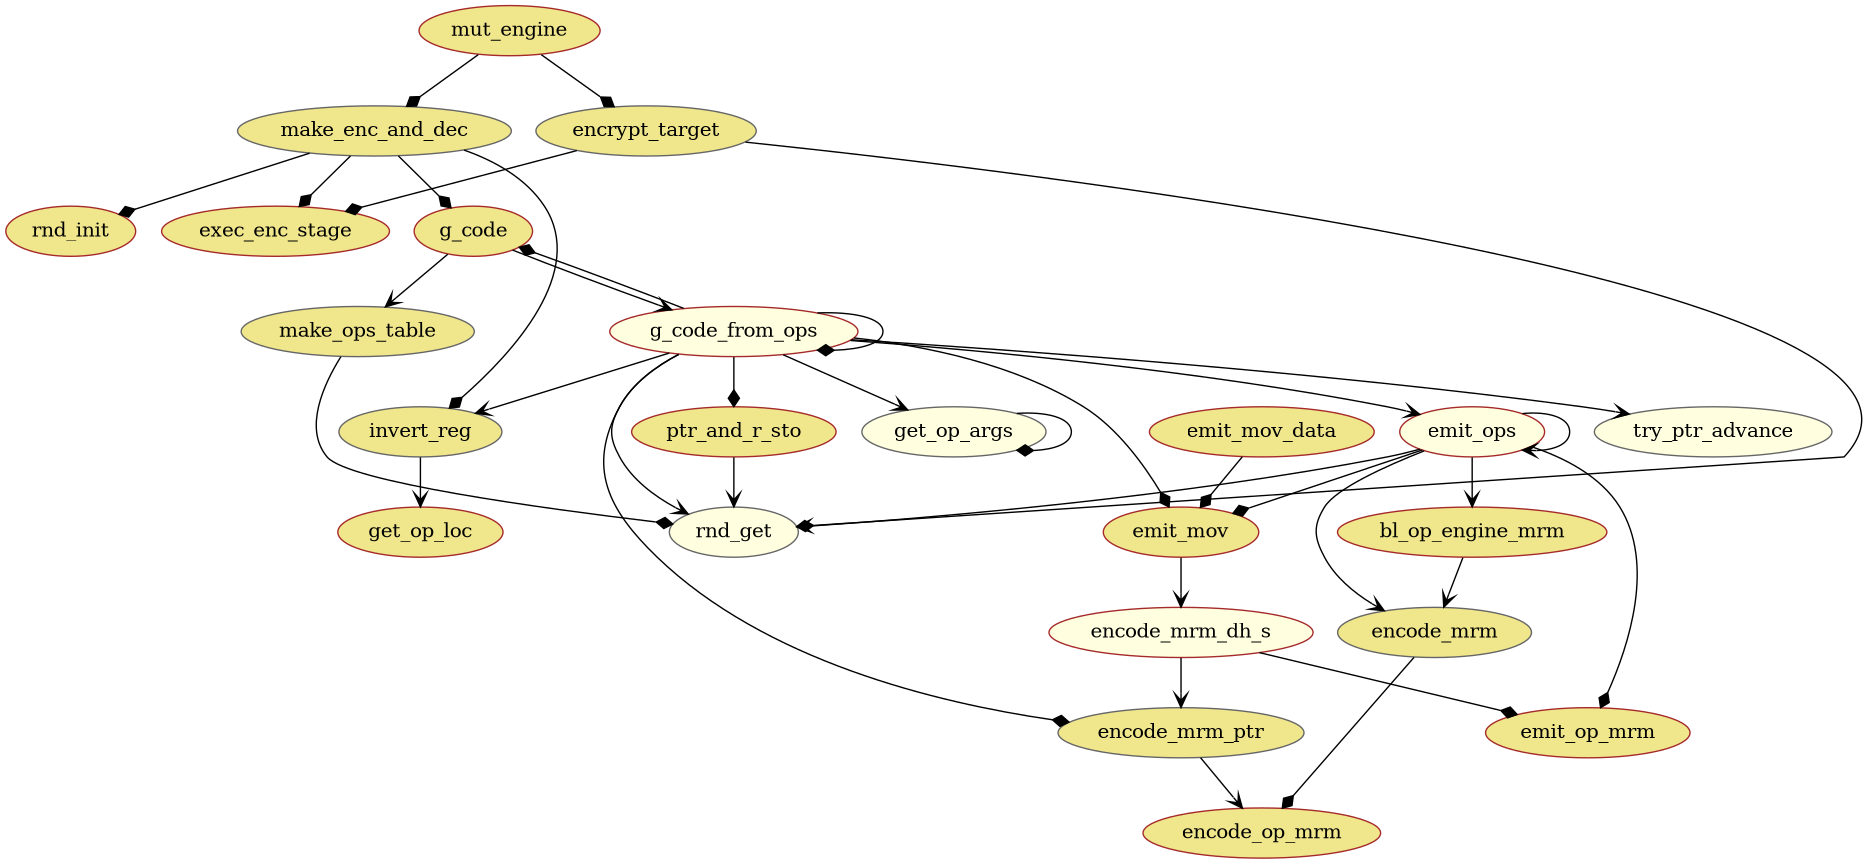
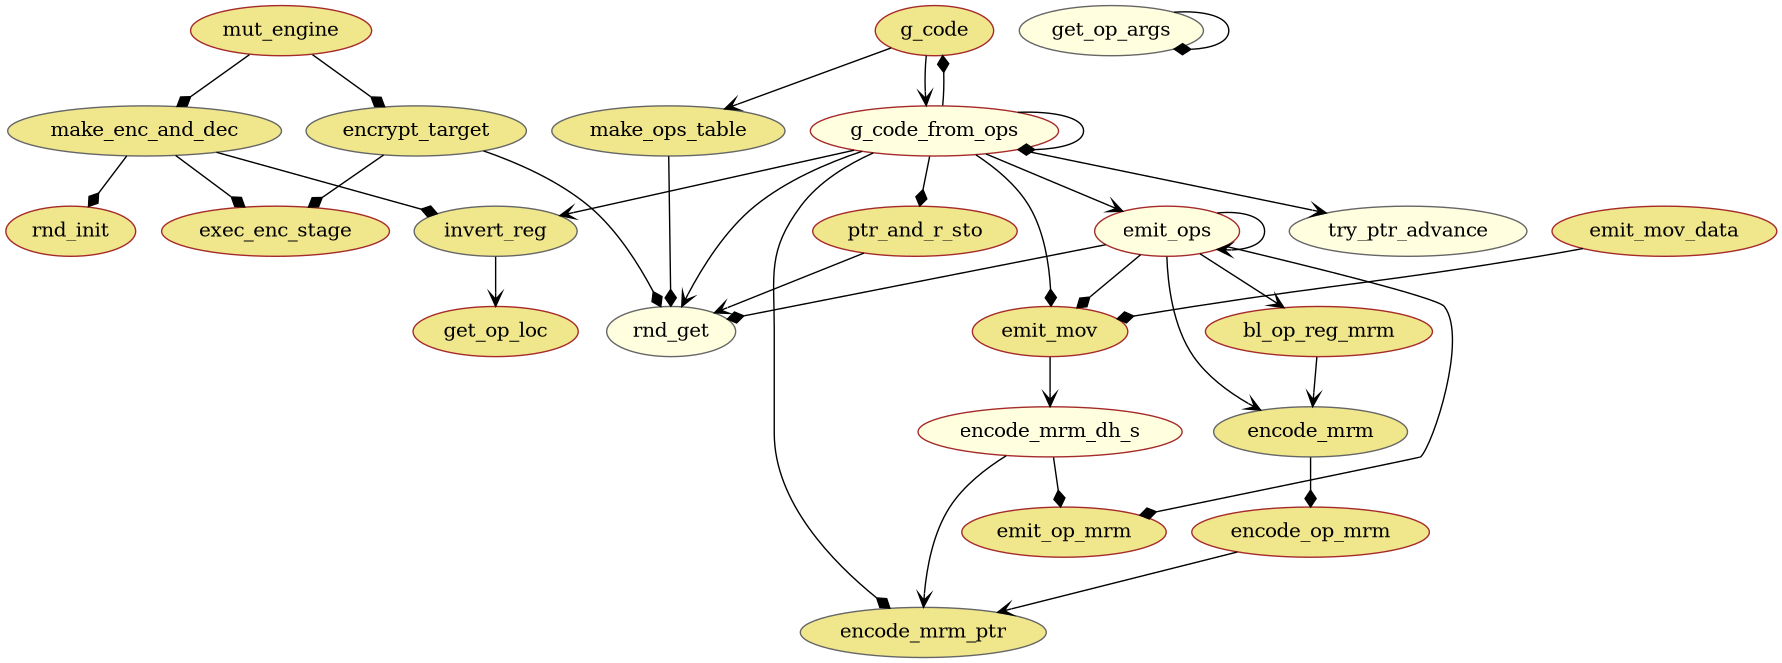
  digraph {
    ordering=out
    splines=true
    node [color=brown fillcolor=khaki style=filled]
    edge [arrowhead=diamond]
    make_enc_and_dec [color=gray40]
    mut_engine
    encrypt_target [color=gray40]
    rnd_init
    exec_enc_stage
    g_code
    n7 [color=gray40 label=invert_reg]
    rnd_get [color=gray40 fillcolor=lightyellow]
    make_ops_table [color=gray40]
    g_code_from_ops [fillcolor=lightyellow]
    get_op_loc
    encode_mrm_ptr [color=gray40]
    get_op_args [color=gray40 fillcolor=lightyellow]
    ptr_and_r_sto
    emit_mov
    emit_ops [fillcolor=lightyellow]
    try_ptr_advance [color=gray40 fillcolor=lightyellow]
    encode_mrm [color=gray40]
    encode_op_mrm
-   bl_op_reg_mrm [label=bl_op_engine_mrm]
+   bl_op_reg_mrm
    encode_mrm_dh_s [fillcolor=lightyellow]
    emit_op_mrm
    emit_mov_data
    make_enc_and_dec -> rnd_init
    make_enc_and_dec -> exec_enc_stage
-   make_enc_and_dec -> g_code
    make_enc_and_dec -> n7
    mut_engine -> make_enc_and_dec
    mut_engine -> encrypt_target
    encrypt_target -> exec_enc_stage
    encrypt_target -> rnd_get
    g_code -> make_ops_table [arrowhead=vee]
    g_code -> g_code_from_ops [arrowhead=vee]
    n7 -> get_op_loc [arrowhead=vee]
    make_ops_table -> rnd_get
    g_code_from_ops -> g_code
    g_code_from_ops -> n7 [arrowhead=vee]
    g_code_from_ops -> rnd_get [arrowhead=vee]
    g_code_from_ops -> g_code_from_ops
    g_code_from_ops -> encode_mrm_ptr
-   g_code_from_ops -> get_op_args [arrowhead=vee]
    g_code_from_ops -> ptr_and_r_sto
    g_code_from_ops -> emit_mov
    g_code_from_ops -> emit_ops [arrowhead=vee]
    g_code_from_ops -> try_ptr_advance [arrowhead=vee]
-   encode_mrm_ptr -> encode_op_mrm [arrowhead=vee]
+   encode_op_mrm -> encode_mrm_ptr [arrowhead=vee]
    get_op_args -> get_op_args
    ptr_and_r_sto -> rnd_get [arrowhead=vee]
    emit_mov -> encode_mrm_dh_s [arrowhead=vee]
-   emit_ops -> rnd_get [arrowhead=vee]
+   emit_ops -> rnd_get
    emit_ops -> emit_mov
    emit_ops -> emit_ops [arrowhead=vee]
    emit_ops -> encode_mrm [arrowhead=vee]
    emit_ops -> bl_op_reg_mrm [arrowhead=vee]
    emit_ops -> emit_op_mrm
    encode_mrm -> encode_op_mrm
    bl_op_reg_mrm -> encode_mrm [arrowhead=vee]
    encode_mrm_dh_s -> encode_mrm_ptr [arrowhead=vee]
    encode_mrm_dh_s -> emit_op_mrm
    emit_mov_data -> emit_mov
  }
